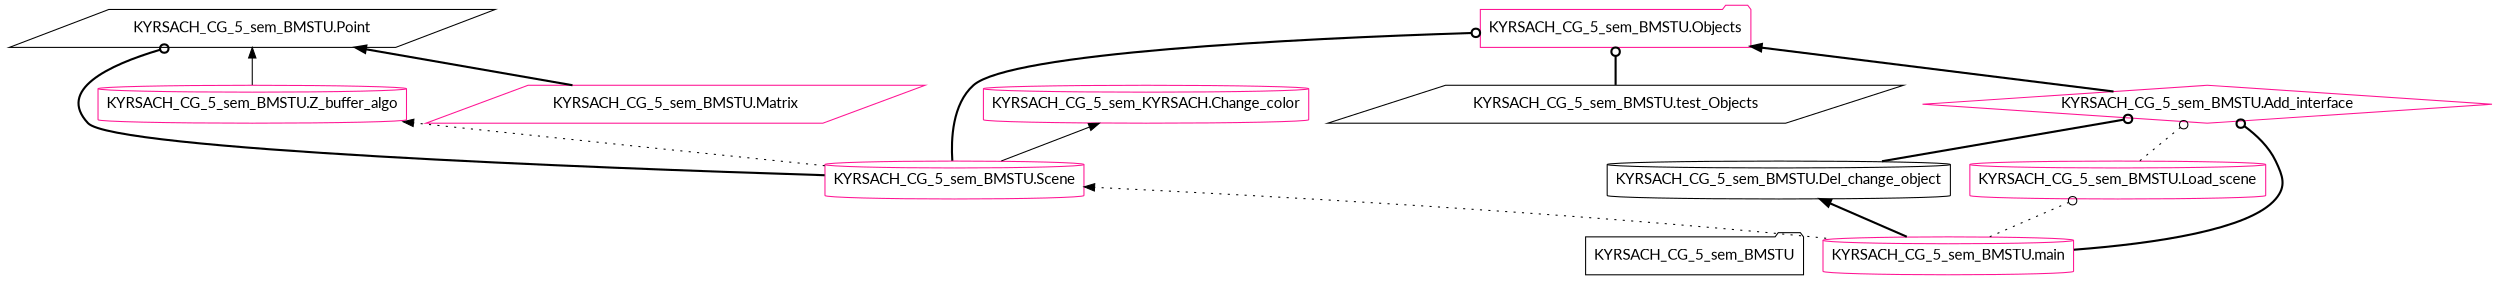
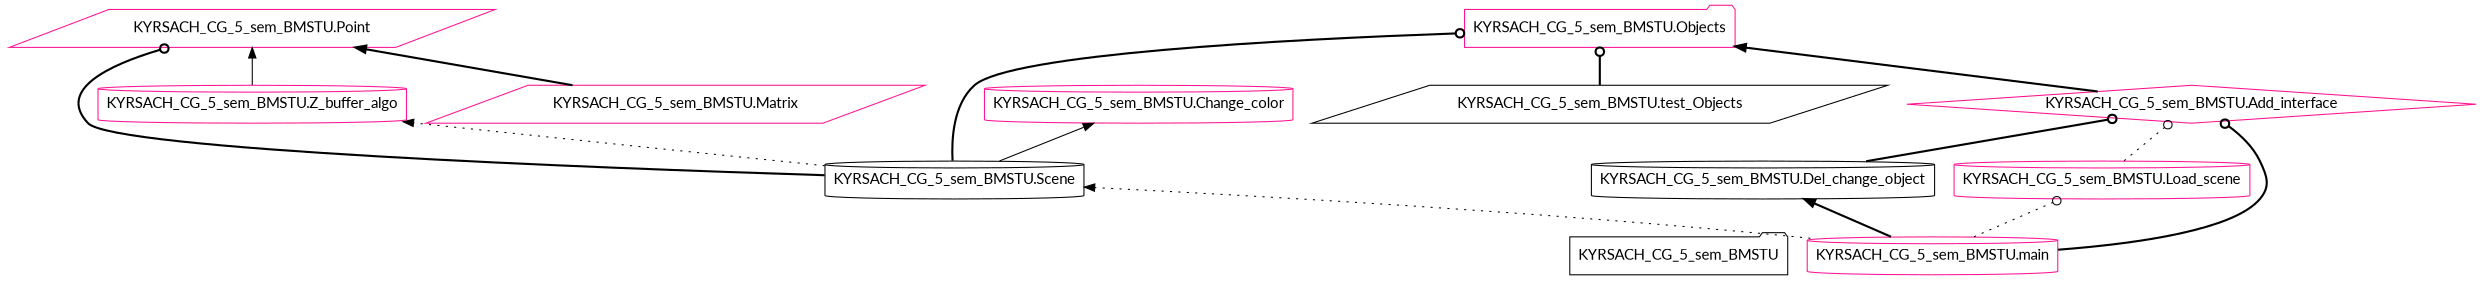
  digraph {
    fontname=Lato
    rankdir=BT
    node [color=deeppink fontname=Lato shape=cylinder style=solid]
    edge [arrowhead=normal arrowtail=none fontname=Lato style=bold]
    n1 [color=black label=KYRSACH_CG_5_sem_BMSTU shape=folder]
    n2 [label="KYRSACH_CG_5_sem_BMSTU.Add_interface" shape=diamond]
    n3 [label="KYRSACH_CG_5_sem_BMSTU.Objects" shape=folder]
-   n4 [label="KYRSACH_CG_5_sem_KYRSACH.Change_color"]
+   n4 [label="KYRSACH_CG_5_sem_BMSTU.Change_color"]
    n5 [color=black label="KYRSACH_CG_5_sem_BMSTU.Del_change_object"]
    n6 [label="KYRSACH_CG_5_sem_BMSTU.Load_scene"]
    n7 [label="KYRSACH_CG_5_sem_BMSTU.Matrix" shape=parallelogram]
-   n8 [color=black label="KYRSACH_CG_5_sem_BMSTU.Point" shape=parallelogram]
-   n9 [label="KYRSACH_CG_5_sem_BMSTU.Scene"]
+   n8 [label="KYRSACH_CG_5_sem_BMSTU.Point" shape=parallelogram]
+   n9 [color=black label="KYRSACH_CG_5_sem_BMSTU.Scene"]
    n10 [label="KYRSACH_CG_5_sem_BMSTU.Z_buffer_algo"]
    n11 [label="KYRSACH_CG_5_sem_BMSTU.main"]
    n12 [color=black label="KYRSACH_CG_5_sem_BMSTU.test_Objects" shape=parallelogram]
    n2 -> n3
    n5 -> n2 [arrowhead=odot]
    n6 -> n2 [arrowhead=odot style=dotted]
    n7 -> n8
    n9 -> n3 [arrowhead=odot]
    n9 -> n4 [style=solid]
    n9 -> n8 [arrowhead=odot]
    n9 -> n10 [style=dotted]
    n10 -> n8 [style=solid]
    n11 -> n2 [arrowhead=odot]
    n11 -> n5
    n11 -> n6 [arrowhead=odot style=dotted]
    n11 -> n9 [style=dotted]
    n12 -> n3 [arrowhead=odot]
  }
